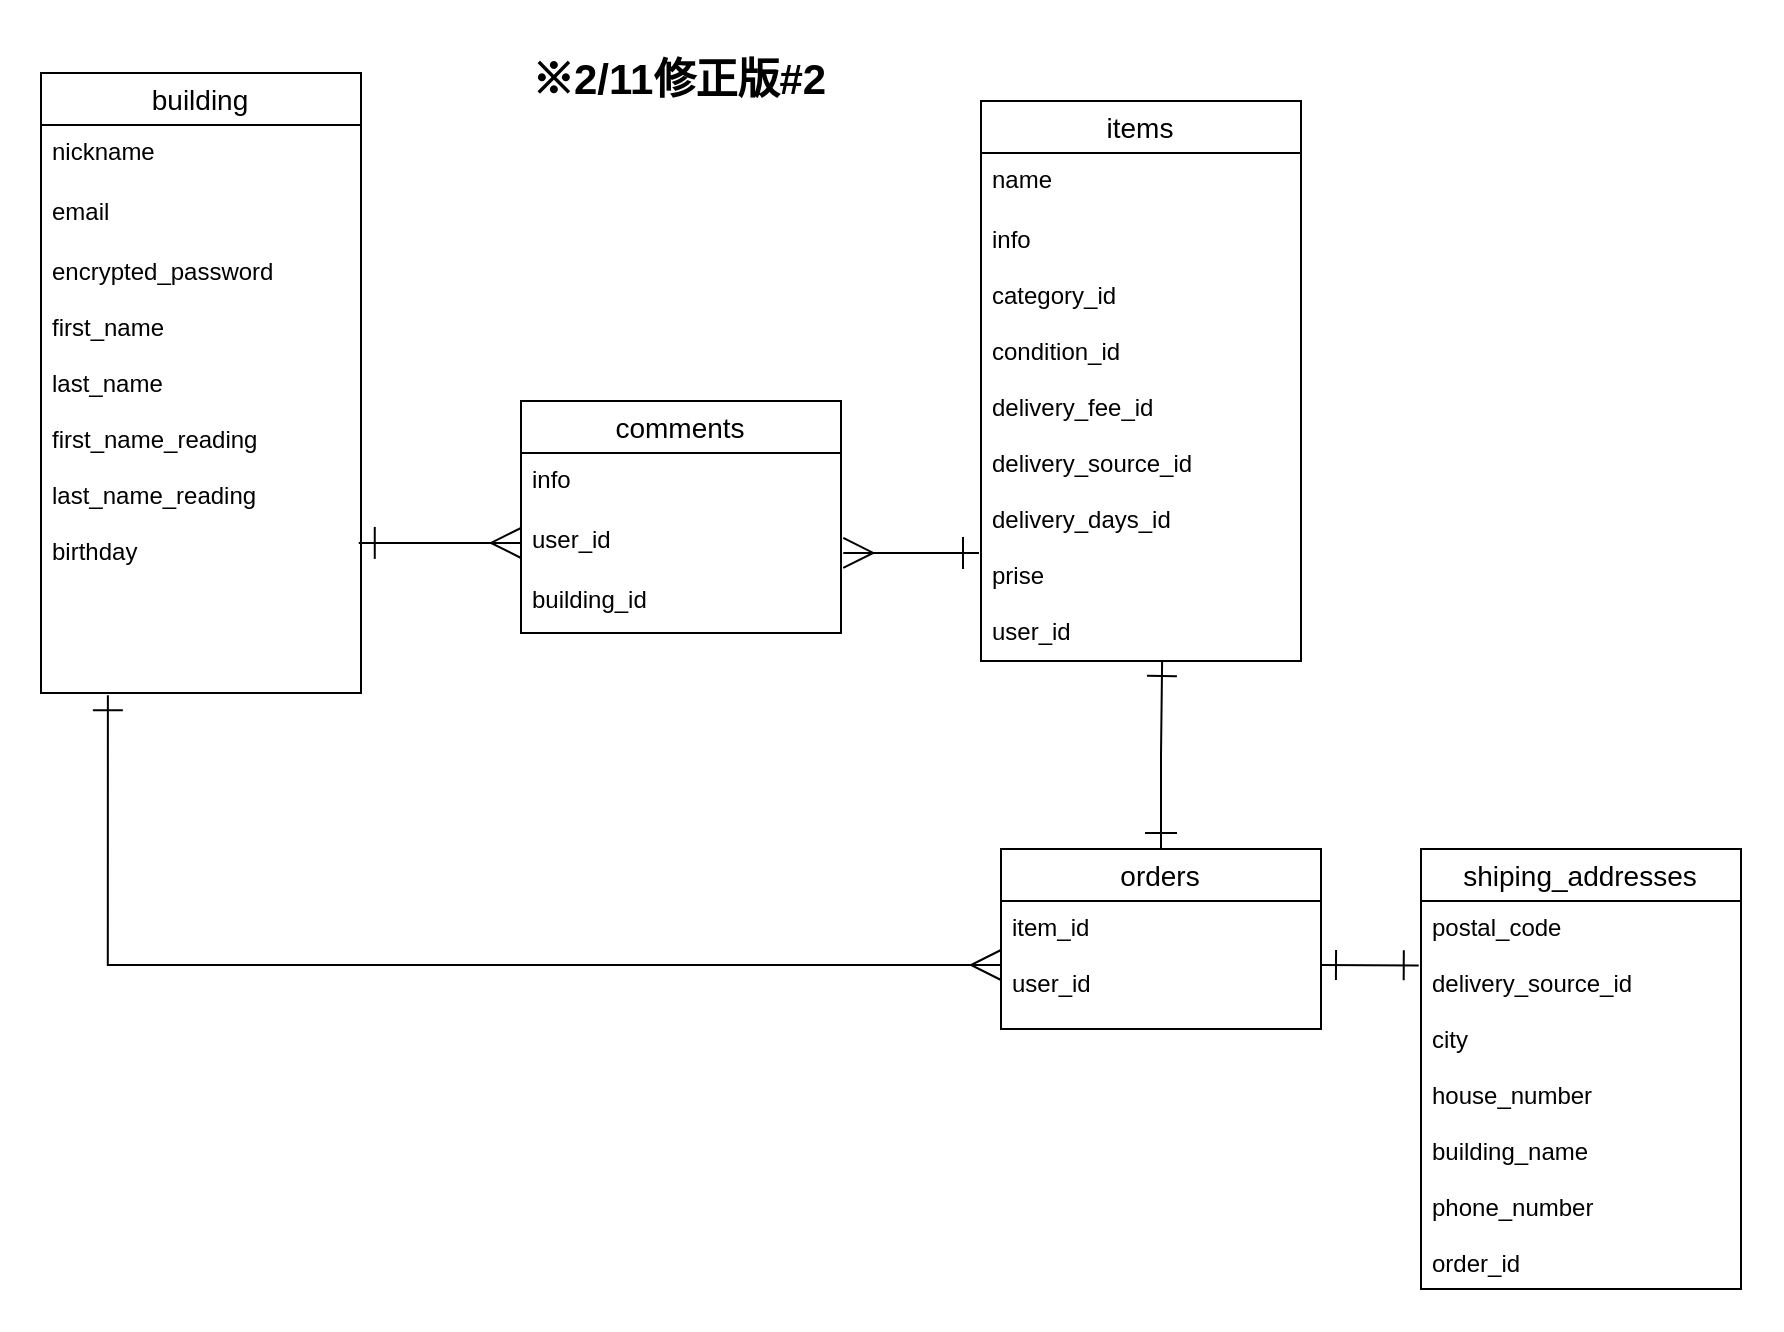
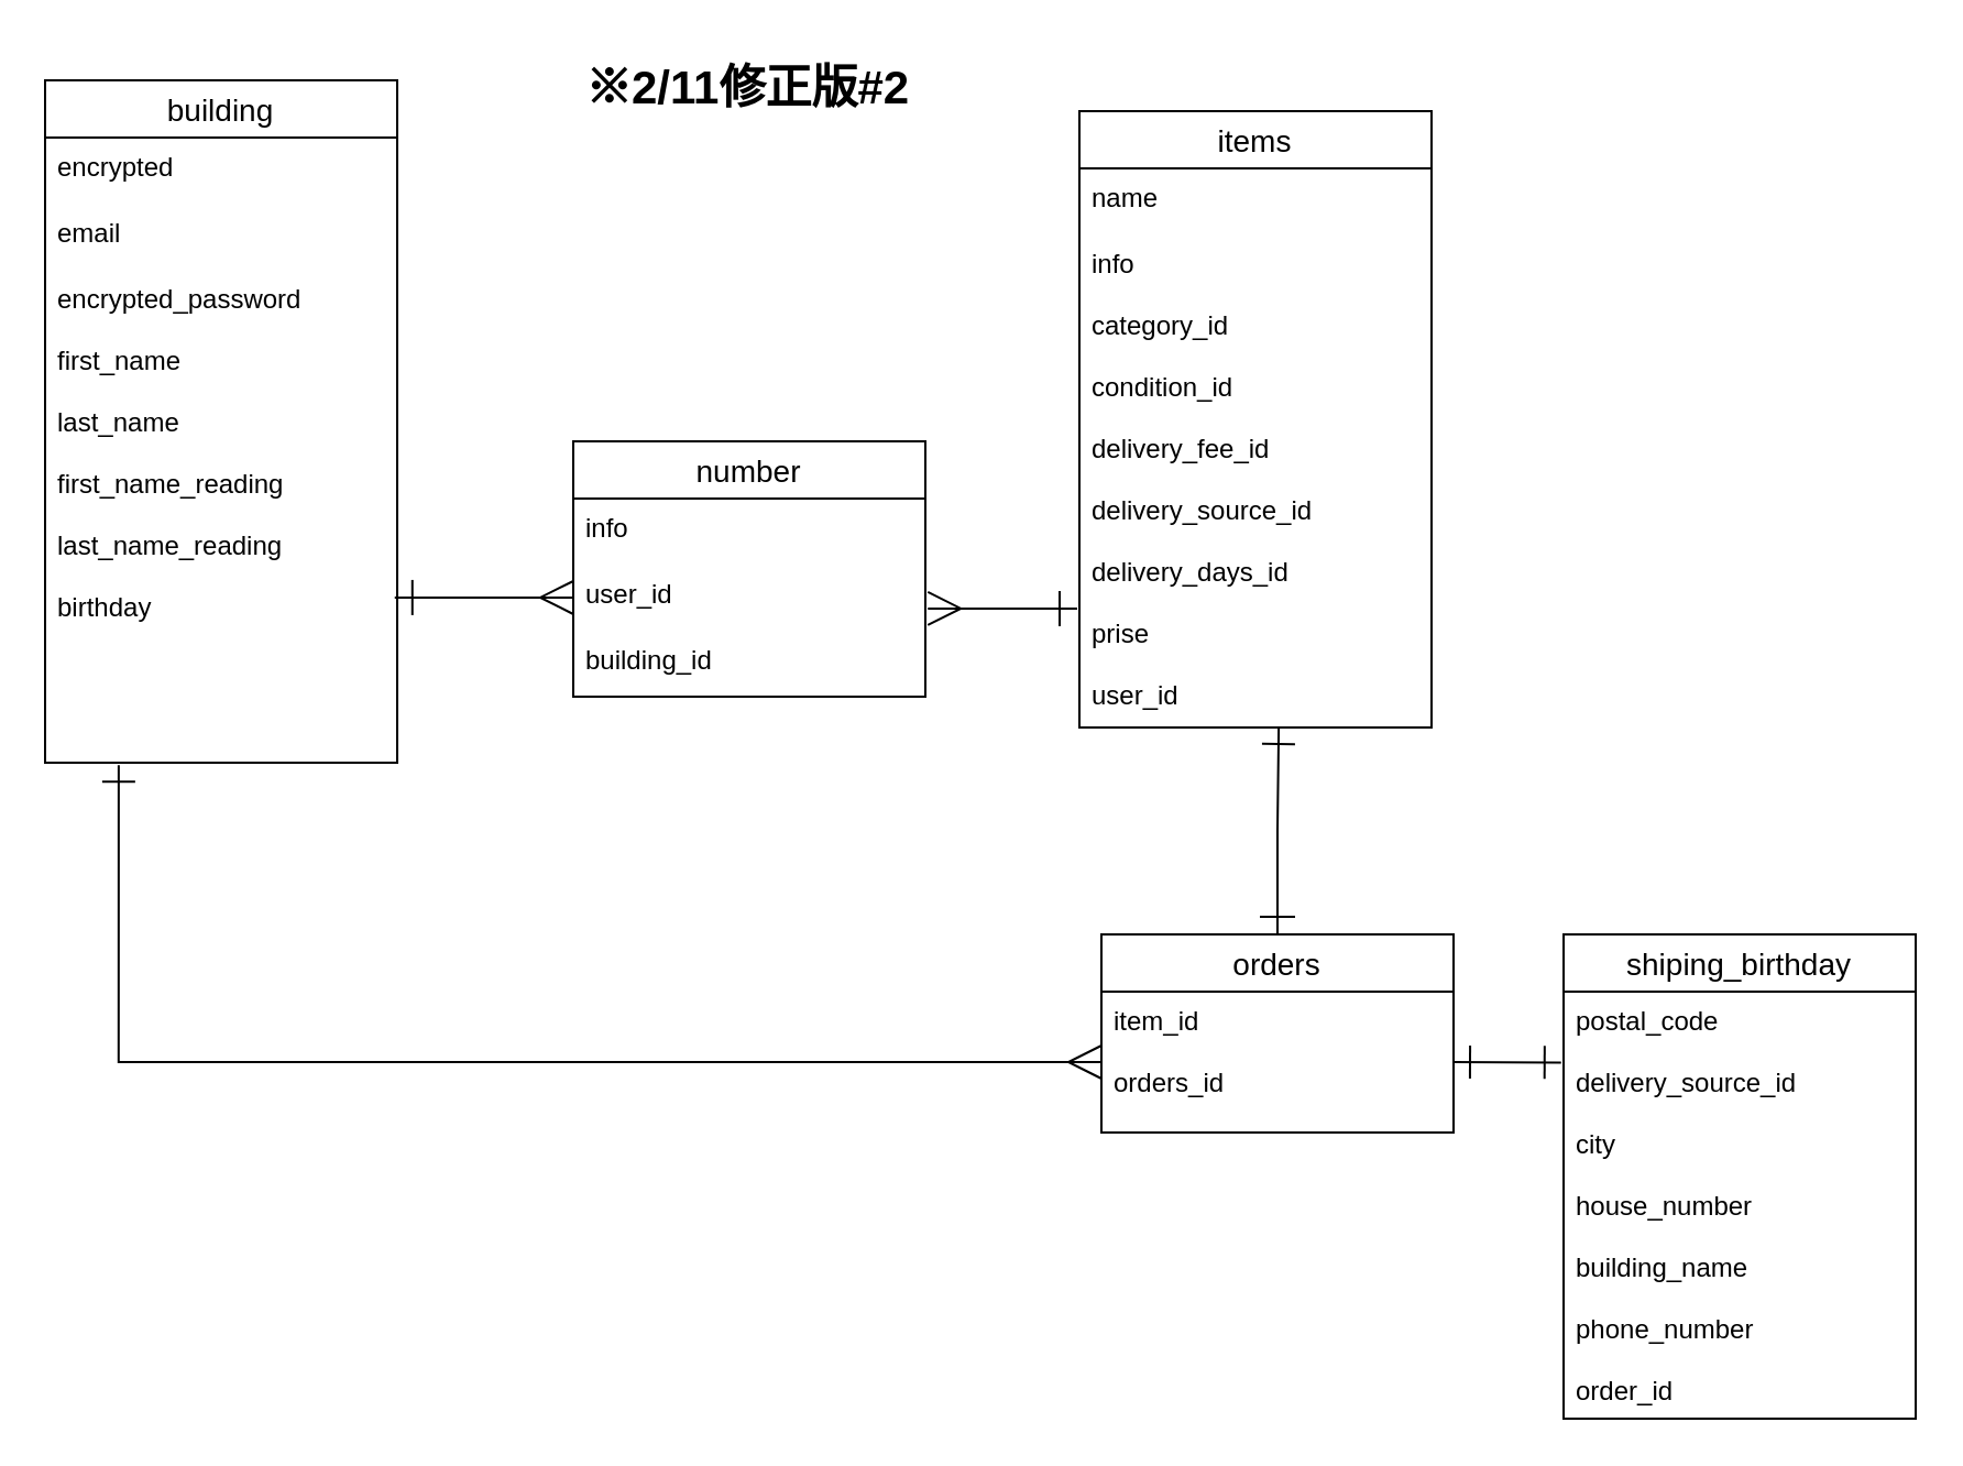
  <mxCell id="0" />
  <mxCell id="1" parent="0" />
  <mxCell id="2" style="edgeStyle=orthogonalEdgeStyle;rounded=0;jumpSize=6;orthogonalLoop=1;jettySize=auto;html=1;exitX=0.5;exitY=0;exitDx=0;exitDy=0;startArrow=ERone;startFill=0;startSize=14;sourcePerimeterSpacing=14;endArrow=ERone;endFill=0;endSize=13;targetPerimeterSpacing=13;strokeWidth=1;entryX=0.566;entryY=1;entryDx=0;entryDy=0;entryPerimeter=0;" parent="1" source="3" target="7" edge="1"><mxGeometry relative="1" as="geometry"><mxPoint x="580.529" y="350" as="targetPoint" /></mxGeometry></mxCell>
  <mxCell id="3" value="orders" style="swimlane;fontStyle=0;childLayout=stackLayout;horizontal=1;startSize=26;horizontalStack=0;resizeParent=1;resizeParentMax=0;resizeLast=0;collapsible=1;marginBottom=0;align=center;fontSize=14;" parent="1" vertex="1"><mxGeometry x="500" y="424" width="160" height="90" as="geometry" /></mxCell>
- <mxCell id="4" value="item_id&#10;&#10;user_id&#10;" style="text;strokeColor=none;fillColor=none;spacingLeft=4;spacingRight=4;overflow=hidden;rotatable=0;points=[[0,0.5],[1,0.5]];portConstraint=eastwest;fontSize=12;" parent="3" vertex="1"><mxGeometry y="26" width="160" height="64" as="geometry" /></mxCell>
+ <mxCell id="4" value="item_id&#10;&#10;orders_id&#10;" style="text;strokeColor=none;fillColor=none;spacingLeft=4;spacingRight=4;overflow=hidden;rotatable=0;points=[[0,0.5],[1,0.5]];portConstraint=eastwest;fontSize=12;" parent="3" vertex="1"><mxGeometry y="26" width="160" height="64" as="geometry" /></mxCell>
  <mxCell id="5" value="items" style="swimlane;fontStyle=0;childLayout=stackLayout;horizontal=1;startSize=26;horizontalStack=0;resizeParent=1;resizeParentMax=0;resizeLast=0;collapsible=1;marginBottom=0;align=center;fontSize=14;" parent="1" vertex="1"><mxGeometry x="490" y="50" width="160" height="280" as="geometry"><mxRectangle x="470" y="30" width="70" height="26" as="alternateBounds" /></mxGeometry></mxCell>
  <mxCell id="6" value="name" style="text;strokeColor=none;fillColor=none;spacingLeft=4;spacingRight=4;overflow=hidden;rotatable=0;points=[[0,0.5],[1,0.5]];portConstraint=eastwest;fontSize=12;" parent="5" vertex="1"><mxGeometry y="26" width="160" height="30" as="geometry" /></mxCell>
  <mxCell id="7" value="info&#10;&#10;category_id&#10;&#10;condition_id&#10;&#10;delivery_fee_id&#10;&#10;delivery_source_id&#10;&#10;delivery_days_id&#10;&#10;prise&#10;&#10;user_id&#10;" style="text;strokeColor=none;fillColor=none;spacingLeft=4;spacingRight=4;overflow=hidden;rotatable=0;points=[[0,0.5],[1,0.5]];portConstraint=eastwest;fontSize=12;" parent="5" vertex="1"><mxGeometry y="56" width="160" height="224" as="geometry" /></mxCell>
  <mxCell id="8" value="building" style="swimlane;fontStyle=0;childLayout=stackLayout;horizontal=1;startSize=26;horizontalStack=0;resizeParent=1;resizeParentMax=0;resizeLast=0;collapsible=1;marginBottom=0;align=center;fontSize=14;" parent="1" vertex="1"><mxGeometry x="20" y="36" width="160" height="310" as="geometry" /></mxCell>
- <mxCell id="9" value="nickname" style="text;strokeColor=none;fillColor=none;spacingLeft=4;spacingRight=4;overflow=hidden;rotatable=0;points=[[0,0.5],[1,0.5]];portConstraint=eastwest;fontSize=12;" parent="8" vertex="1"><mxGeometry y="26" width="160" height="30" as="geometry" /></mxCell>
+ <mxCell id="9" value="encrypted" style="text;strokeColor=none;fillColor=none;spacingLeft=4;spacingRight=4;overflow=hidden;rotatable=0;points=[[0,0.5],[1,0.5]];portConstraint=eastwest;fontSize=12;" parent="8" vertex="1"><mxGeometry y="26" width="160" height="30" as="geometry" /></mxCell>
  <mxCell id="10" value="email" style="text;strokeColor=none;fillColor=none;spacingLeft=4;spacingRight=4;overflow=hidden;rotatable=0;points=[[0,0.5],[1,0.5]];portConstraint=eastwest;fontSize=12;" parent="8" vertex="1"><mxGeometry y="56" width="160" height="30" as="geometry" /></mxCell>
  <mxCell id="11" value="encrypted_password&#10;&#10;first_name&#10;&#10;last_name&#10;&#10;first_name_reading&#10;&#10;last_name_reading&#10;&#10;birthday" style="text;strokeColor=none;fillColor=none;spacingLeft=4;spacingRight=4;overflow=hidden;rotatable=0;points=[[0,0.5],[1,0.5]];portConstraint=eastwest;fontSize=12;" parent="8" vertex="1"><mxGeometry y="86" width="160" height="224" as="geometry" /></mxCell>
- <mxCell id="12" value="comments" style="swimlane;fontStyle=0;childLayout=stackLayout;horizontal=1;startSize=26;horizontalStack=0;resizeParent=1;resizeParentMax=0;resizeLast=0;collapsible=1;marginBottom=0;align=center;fontSize=14;rounded=0;sketch=0;strokeWidth=1;" parent="1" vertex="1"><mxGeometry x="260" y="200" width="160" height="116" as="geometry" /></mxCell>
+ <mxCell id="12" value="number" style="swimlane;fontStyle=0;childLayout=stackLayout;horizontal=1;startSize=26;horizontalStack=0;resizeParent=1;resizeParentMax=0;resizeLast=0;collapsible=1;marginBottom=0;align=center;fontSize=14;rounded=0;sketch=0;strokeWidth=1;" parent="1" vertex="1"><mxGeometry x="260" y="200" width="160" height="116" as="geometry" /></mxCell>
  <mxCell id="13" value="info" style="text;strokeColor=none;fillColor=none;spacingLeft=4;spacingRight=4;overflow=hidden;rotatable=0;points=[[0,0.5],[1,0.5]];portConstraint=eastwest;fontSize=12;" parent="12" vertex="1"><mxGeometry y="26" width="160" height="30" as="geometry" /></mxCell>
  <mxCell id="14" value="user_id" style="text;strokeColor=none;fillColor=none;spacingLeft=4;spacingRight=4;overflow=hidden;rotatable=0;points=[[0,0.5],[1,0.5]];portConstraint=eastwest;fontSize=12;" parent="12" vertex="1"><mxGeometry y="56" width="160" height="30" as="geometry" /></mxCell>
  <mxCell id="15" value="building_id" style="text;strokeColor=none;fillColor=none;spacingLeft=4;spacingRight=4;overflow=hidden;rotatable=0;points=[[0,0.5],[1,0.5]];portConstraint=eastwest;fontSize=12;" parent="12" vertex="1"><mxGeometry y="86" width="160" height="30" as="geometry" /></mxCell>
- <mxCell id="16" value="shiping_addresses" style="swimlane;fontStyle=0;childLayout=stackLayout;horizontal=1;startSize=26;horizontalStack=0;resizeParent=1;resizeParentMax=0;resizeLast=0;collapsible=1;marginBottom=0;align=center;fontSize=14;" parent="1" vertex="1"><mxGeometry x="710" y="424" width="160" height="220" as="geometry" /></mxCell>
+ <mxCell id="16" value="shiping_birthday" style="swimlane;fontStyle=0;childLayout=stackLayout;horizontal=1;startSize=26;horizontalStack=0;resizeParent=1;resizeParentMax=0;resizeLast=0;collapsible=1;marginBottom=0;align=center;fontSize=14;" parent="1" vertex="1"><mxGeometry x="710" y="424" width="160" height="220" as="geometry" /></mxCell>
  <mxCell id="17" value="postal_code&#10;&#10;delivery_source_id&#10;&#10;city&#10;&#10;house_number&#10;&#10;building_name&#10;&#10;phone_number&#10;&#10;order_id" style="text;strokeColor=none;fillColor=none;spacingLeft=4;spacingRight=4;overflow=hidden;rotatable=0;points=[[0,0.5],[1,0.5]];portConstraint=eastwest;fontSize=12;" parent="16" vertex="1"><mxGeometry y="26" width="160" height="194" as="geometry" /></mxCell>
  <mxCell id="18" style="rounded=0;jumpSize=6;orthogonalLoop=1;jettySize=auto;html=1;exitX=0.993;exitY=0.665;exitDx=0;exitDy=0;entryX=0;entryY=0.5;entryDx=0;entryDy=0;startArrow=ERone;startFill=0;startSize=14;sourcePerimeterSpacing=13;endArrow=ERmany;endFill=0;endSize=13;targetPerimeterSpacing=13;strokeWidth=1;exitPerimeter=0;" parent="1" source="11" target="14" edge="1"><mxGeometry relative="1" as="geometry" /></mxCell>
  <mxCell id="19" style="rounded=0;jumpSize=6;orthogonalLoop=1;jettySize=auto;html=1;entryX=1.007;entryY=0.665;entryDx=0;entryDy=0;entryPerimeter=0;startArrow=ERone;startFill=0;startSize=14;sourcePerimeterSpacing=13;endArrow=ERmany;endFill=0;endSize=13;targetPerimeterSpacing=13;strokeWidth=1;" parent="1" target="14" edge="1"><mxGeometry relative="1" as="geometry"><mxPoint x="489" y="276" as="sourcePoint" /></mxGeometry></mxCell>
  <mxCell id="20" style="rounded=0;jumpSize=6;orthogonalLoop=1;jettySize=auto;html=1;exitX=1;exitY=0.5;exitDx=0;exitDy=0;startArrow=ERone;startFill=0;startSize=13;sourcePerimeterSpacing=13;endArrow=ERone;endFill=0;endSize=13;targetPerimeterSpacing=13;strokeWidth=1;entryX=-0.007;entryY=0.166;entryDx=0;entryDy=0;entryPerimeter=0;" parent="1" source="4" target="17" edge="1"><mxGeometry relative="1" as="geometry"><mxPoint x="710" y="480" as="targetPoint" /></mxGeometry></mxCell>
  <mxCell id="21" style="edgeStyle=orthogonalEdgeStyle;rounded=0;jumpSize=6;orthogonalLoop=1;jettySize=auto;html=1;exitX=0;exitY=0.5;exitDx=0;exitDy=0;entryX=0.209;entryY=1.005;entryDx=0;entryDy=0;entryPerimeter=0;startArrow=ERmany;startFill=0;startSize=13;sourcePerimeterSpacing=13;endArrow=ERone;endFill=0;endSize=13;targetPerimeterSpacing=13;strokeWidth=1;" parent="1" source="4" target="11" edge="1"><mxGeometry relative="1" as="geometry"><Array as="points"><mxPoint x="53" y="482" /></Array></mxGeometry></mxCell>
  <mxCell id="22" value="※2/11修正版#2" style="text;strokeColor=none;fillColor=none;spacingLeft=4;spacingRight=4;overflow=hidden;rotatable=0;points=[[0,0.5],[1,0.5]];portConstraint=eastwest;fontSize=21;fontStyle=1;strokeWidth=1;" parent="1" vertex="1"><mxGeometry x="260" y="20" width="200" height="50" as="geometry" /></mxCell>
